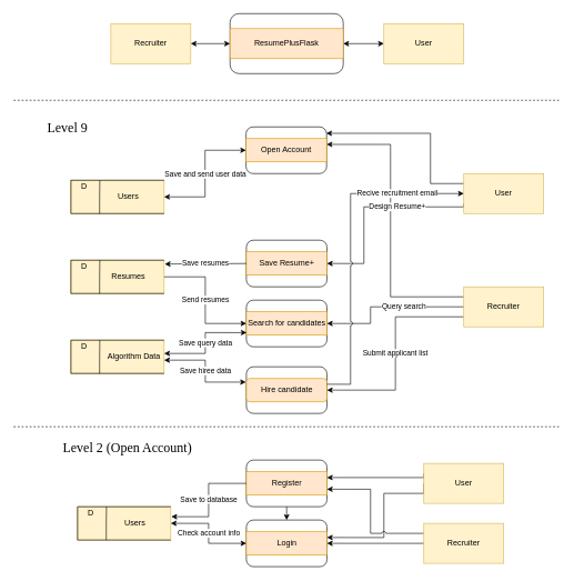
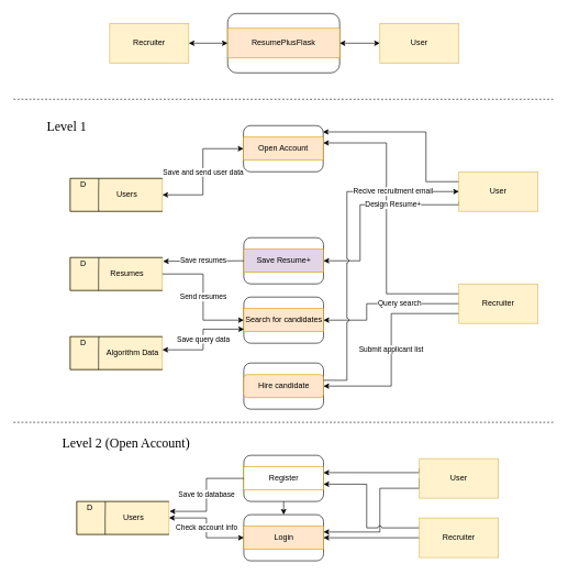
  <mxCell id="0" />
  <mxCell id="1" parent="0" />
  <mxCell id="2" value="Recruiter" style="rounded=0;whiteSpace=wrap;html=1;fillColor=#fff2cc;strokeColor=#d6b656;" vertex="1" parent="1"><mxGeometry x="166" y="35" width="120" height="60" as="geometry" /></mxCell>
  <mxCell id="3" style="edgeStyle=orthogonalEdgeStyle;rounded=0;orthogonalLoop=1;jettySize=auto;html=1;exitX=0;exitY=0.5;exitDx=0;exitDy=0;entryX=1;entryY=0.5;entryDx=0;entryDy=0;startArrow=classic;startFill=1;" edge="1" parent="1" source="4" target="7"><mxGeometry relative="1" as="geometry" /></mxCell>
  <mxCell id="4" value="User" style="rounded=0;whiteSpace=wrap;html=1;fillColor=#fff2cc;strokeColor=#d6b656;" vertex="1" parent="1"><mxGeometry x="576" y="35" width="120" height="60" as="geometry" /></mxCell>
  <mxCell id="5" value="" style="group" vertex="1" connectable="0" parent="1"><mxGeometry x="345" y="20" width="170" height="90" as="geometry" /></mxCell>
  <mxCell id="6" value="" style="rounded=1;whiteSpace=wrap;html=1;" vertex="1" parent="5"><mxGeometry width="170" height="90" as="geometry" /></mxCell>
  <mxCell id="7" value="ResumePlusFlask" style="rounded=0;whiteSpace=wrap;html=1;fillColor=#ffe6cc;strokeColor=#d79b00;" vertex="1" parent="5"><mxGeometry y="22.5" width="170" height="45" as="geometry" /></mxCell>
  <mxCell id="8" value="" style="endArrow=classic;html=1;exitX=1;exitY=0.5;exitDx=0;exitDy=0;entryX=0;entryY=0.5;entryDx=0;entryDy=0;endFill=1;startArrow=classic;startFill=1;" edge="1" parent="1" source="2" target="7"><mxGeometry width="50" height="50" relative="1" as="geometry"><mxPoint x="406" y="250" as="sourcePoint" /><mxPoint x="456" y="200" as="targetPoint" /></mxGeometry></mxCell>
  <mxCell id="9" value="" style="endArrow=none;dashed=1;html=1;" edge="1" parent="1"><mxGeometry width="50" height="50" relative="1" as="geometry"><mxPoint x="20" y="150" as="sourcePoint" /><mxPoint x="840" y="150" as="targetPoint" /></mxGeometry></mxCell>
  <mxCell id="10" value="" style="edgeStyle=orthogonalEdgeStyle;rounded=0;orthogonalLoop=1;jettySize=auto;html=1;exitX=0;exitY=0.25;exitDx=0;exitDy=0;entryX=1;entryY=0.25;entryDx=0;entryDy=0;startArrow=none;startFill=0;endArrow=classic;endFill=1;jumpStyle=arc;" edge="1" parent="1" source="13" target="19"><mxGeometry x="-0.012" y="-30" relative="1" as="geometry"><Array as="points"><mxPoint x="586" y="445" /><mxPoint x="586" y="216" /><mxPoint x="490" y="216" /></Array><mxPoint as="offset" /></mxGeometry></mxCell>
  <mxCell id="11" value="Submit applicant list" style="edgeStyle=orthogonalEdgeStyle;rounded=0;jumpStyle=arc;orthogonalLoop=1;jettySize=auto;html=1;exitX=0;exitY=0.75;exitDx=0;exitDy=0;entryX=1;entryY=0.5;entryDx=0;entryDy=0;startArrow=none;startFill=0;endArrow=classic;endFill=1;" edge="1" parent="1" source="13" target="28"><mxGeometry relative="1" as="geometry" /></mxCell>
  <mxCell id="12" value="Query search" style="edgeStyle=orthogonalEdgeStyle;rounded=0;jumpStyle=arc;orthogonalLoop=1;jettySize=auto;html=1;exitX=0;exitY=0.5;exitDx=0;exitDy=0;entryX=1;entryY=0.5;entryDx=0;entryDy=0;startArrow=none;startFill=0;endArrow=classic;endFill=1;" edge="1" parent="1" source="13" target="25"><mxGeometry x="-0.219" relative="1" as="geometry"><Array as="points"><mxPoint x="556" y="460" /><mxPoint x="556" y="485" /></Array><mxPoint as="offset" /></mxGeometry></mxCell>
  <mxCell id="13" value="Recruiter" style="rounded=0;whiteSpace=wrap;html=1;fillColor=#fff2cc;strokeColor=#d6b656;" vertex="1" parent="1"><mxGeometry x="696" y="430" width="120" height="60" as="geometry" /></mxCell>
  <mxCell id="14" value="Design Resume+" style="edgeStyle=orthogonalEdgeStyle;rounded=0;orthogonalLoop=1;jettySize=auto;html=1;exitX=0;exitY=0.75;exitDx=0;exitDy=0;entryX=1;entryY=0.5;entryDx=0;entryDy=0;startArrow=none;startFill=0;endArrow=classic;endFill=1;jumpStyle=arc;" edge="1" parent="1" source="16" target="22"><mxGeometry x="-0.289" relative="1" as="geometry"><Array as="points"><mxPoint x="546" y="310" /><mxPoint x="546" y="395" /></Array><mxPoint as="offset" /></mxGeometry></mxCell>
  <mxCell id="15" value="" style="edgeStyle=orthogonalEdgeStyle;rounded=0;jumpStyle=arc;orthogonalLoop=1;jettySize=auto;html=1;entryX=0.995;entryY=0.137;entryDx=0;entryDy=0;entryPerimeter=0;startArrow=none;startFill=0;endArrow=classic;endFill=1;exitX=0;exitY=0.25;exitDx=0;exitDy=0;" edge="1" parent="1" source="16" target="18"><mxGeometry relative="1" as="geometry"><mxPoint x="646" y="275" as="sourcePoint" /><Array as="points"><mxPoint x="646" y="275" /><mxPoint x="646" y="200" /></Array></mxGeometry></mxCell>
  <mxCell id="16" value="User" style="rounded=0;whiteSpace=wrap;html=1;fillColor=#fff2cc;strokeColor=#d6b656;" vertex="1" parent="1"><mxGeometry x="696" y="260" width="120" height="60" as="geometry" /></mxCell>
  <mxCell id="17" value="" style="group;fillColor=#ffffff;" vertex="1" connectable="0" parent="1"><mxGeometry x="369" y="190" width="121" height="70" as="geometry" /></mxCell>
  <mxCell id="18" value="" style="rounded=1;whiteSpace=wrap;html=1;" vertex="1" parent="17"><mxGeometry width="121" height="70" as="geometry" /></mxCell>
  <mxCell id="19" value="Open Account" style="rounded=0;whiteSpace=wrap;html=1;fillColor=#ffe6cc;strokeColor=#d79b00;" vertex="1" parent="17"><mxGeometry y="17.5" width="121" height="35" as="geometry" /></mxCell>
  <mxCell id="20" value="" style="group" vertex="1" connectable="0" parent="1"><mxGeometry x="369.5" y="360" width="121" height="70" as="geometry" /></mxCell>
  <mxCell id="21" value="" style="rounded=1;whiteSpace=wrap;html=1;" vertex="1" parent="20"><mxGeometry width="121" height="70" as="geometry" /></mxCell>
- <mxCell id="22" value="Save Resume+" style="rounded=0;whiteSpace=wrap;html=1;fillColor=#ffe6cc;strokeColor=#d79b00;" vertex="1" parent="20"><mxGeometry y="17.5" width="121" height="35" as="geometry" /></mxCell>
+ <mxCell id="22" value="Save Resume+" style="rounded=0;whiteSpace=wrap;html=1;fillColor=#e1d5e7;strokeColor=#d79b00;" vertex="1" parent="20"><mxGeometry y="17.5" width="121" height="35" as="geometry" /></mxCell>
  <mxCell id="23" value="" style="group" vertex="1" connectable="0" parent="1"><mxGeometry x="369.5" y="450" width="121" height="70" as="geometry" /></mxCell>
  <mxCell id="24" value="" style="rounded=1;whiteSpace=wrap;html=1;" vertex="1" parent="23"><mxGeometry width="121" height="70" as="geometry" /></mxCell>
  <mxCell id="25" value="Search for candidates" style="rounded=0;whiteSpace=wrap;html=1;fillColor=#ffe6cc;strokeColor=#d79b00;" vertex="1" parent="23"><mxGeometry y="17.5" width="121" height="35" as="geometry" /></mxCell>
  <mxCell id="26" value="" style="group" vertex="1" connectable="0" parent="1"><mxGeometry x="369.5" y="550" width="121" height="70" as="geometry" /></mxCell>
  <mxCell id="27" value="" style="rounded=1;whiteSpace=wrap;html=1;" vertex="1" parent="26"><mxGeometry width="121" height="70" as="geometry" /></mxCell>
  <mxCell id="28" value="Hire candidate" style="whiteSpace=wrap;html=1;fillColor=#ffe6cc;strokeColor=#d79b00;rounded=1;" vertex="1" parent="26"><mxGeometry y="17.5" width="121" height="35" as="geometry" /></mxCell>
  <mxCell id="29" value="" style="group;fillColor=#fff2cc;strokeColor=#d6b656;" vertex="1" connectable="0" parent="1"><mxGeometry x="106" y="390" width="140" height="50" as="geometry" /></mxCell>
  <mxCell id="30" value="D" style="text;html=1;strokeColor=none;fillColor=none;align=center;verticalAlign=middle;whiteSpace=wrap;rounded=0;" vertex="1" parent="29"><mxGeometry width="40" height="20" as="geometry" /></mxCell>
  <mxCell id="31" value="" style="group" vertex="1" connectable="0" parent="29"><mxGeometry width="140" height="50" as="geometry" /></mxCell>
  <mxCell id="32" value="" style="strokeWidth=1;html=1;shape=mxgraph.flowchart.annotation_1;align=left;pointerEvents=1;fillColor=#ffffff;" vertex="1" parent="31"><mxGeometry width="140" height="50" as="geometry" /></mxCell>
  <mxCell id="33" value="" style="endArrow=none;html=1;entryX=0.31;entryY=0.001;entryDx=0;entryDy=0;entryPerimeter=0;" edge="1" parent="31" target="32"><mxGeometry width="50" height="50" relative="1" as="geometry"><mxPoint x="43.077" y="50" as="sourcePoint" /><mxPoint x="42" as="targetPoint" /><Array as="points"><mxPoint x="43.077" y="25" /></Array></mxGeometry></mxCell>
  <mxCell id="34" value="Resumes" style="text;html=1;strokeColor=none;fillColor=none;align=center;verticalAlign=middle;whiteSpace=wrap;rounded=0;" vertex="1" parent="31"><mxGeometry x="64.615" y="15" width="43.077" height="20" as="geometry" /></mxCell>
  <mxCell id="35" value="Save resumes" style="edgeStyle=orthogonalEdgeStyle;rounded=0;jumpStyle=arc;orthogonalLoop=1;jettySize=auto;html=1;exitX=0;exitY=0.5;exitDx=0;exitDy=0;startArrow=none;startFill=0;endArrow=classic;endFill=1;entryX=1.007;entryY=0.117;entryDx=0;entryDy=0;entryPerimeter=0;" edge="1" parent="1" source="22" target="32"><mxGeometry relative="1" as="geometry"><mxPoint x="276" y="410" as="targetPoint" /></mxGeometry></mxCell>
  <mxCell id="36" value="" style="group;fillColor=#fff2cc;strokeColor=#d6b656;" vertex="1" connectable="0" parent="1"><mxGeometry x="106" y="270" width="140" height="50" as="geometry" /></mxCell>
  <mxCell id="37" value="D" style="text;html=1;strokeColor=none;fillColor=none;align=center;verticalAlign=middle;whiteSpace=wrap;rounded=0;" vertex="1" parent="36"><mxGeometry width="40" height="20" as="geometry" /></mxCell>
  <mxCell id="38" value="" style="group" vertex="1" connectable="0" parent="36"><mxGeometry width="140" height="50" as="geometry" /></mxCell>
  <mxCell id="39" value="" style="strokeWidth=1;html=1;shape=mxgraph.flowchart.annotation_1;align=left;pointerEvents=1;fillColor=#ffffff;" vertex="1" parent="38"><mxGeometry width="140" height="50" as="geometry" /></mxCell>
  <mxCell id="40" value="" style="endArrow=none;html=1;entryX=0.31;entryY=0.001;entryDx=0;entryDy=0;entryPerimeter=0;" edge="1" parent="38" target="39"><mxGeometry width="50" height="50" relative="1" as="geometry"><mxPoint x="43.077" y="50" as="sourcePoint" /><mxPoint x="42" as="targetPoint" /><Array as="points"><mxPoint x="43.077" y="25" /></Array></mxGeometry></mxCell>
  <mxCell id="41" value="Users" style="text;html=1;strokeColor=none;fillColor=none;align=center;verticalAlign=middle;whiteSpace=wrap;rounded=0;" vertex="1" parent="38"><mxGeometry x="64.615" y="15" width="43.077" height="20" as="geometry" /></mxCell>
  <mxCell id="42" value="" style="group;fillColor=#fff2cc;strokeColor=#d6b656;" vertex="1" connectable="0" parent="1"><mxGeometry x="106" y="510" width="140" height="50" as="geometry" /></mxCell>
  <mxCell id="43" value="D" style="text;html=1;strokeColor=none;fillColor=none;align=center;verticalAlign=middle;whiteSpace=wrap;rounded=0;" vertex="1" parent="42"><mxGeometry width="40" height="20" as="geometry" /></mxCell>
  <mxCell id="44" value="" style="group" vertex="1" connectable="0" parent="42"><mxGeometry width="140" height="50" as="geometry" /></mxCell>
  <mxCell id="45" value="" style="strokeWidth=1;html=1;shape=mxgraph.flowchart.annotation_1;align=left;pointerEvents=1;fillColor=#ffffff;" vertex="1" parent="44"><mxGeometry width="140" height="50" as="geometry" /></mxCell>
  <mxCell id="46" value="" style="endArrow=none;html=1;entryX=0.31;entryY=0.001;entryDx=0;entryDy=0;entryPerimeter=0;" edge="1" parent="44" target="45"><mxGeometry width="50" height="50" relative="1" as="geometry"><mxPoint x="43.077" y="50" as="sourcePoint" /><mxPoint x="42" as="targetPoint" /><Array as="points"><mxPoint x="43.077" y="25" /></Array></mxGeometry></mxCell>
  <mxCell id="47" value="Algorithm Data" style="text;html=1;strokeColor=none;fillColor=none;align=center;verticalAlign=middle;whiteSpace=wrap;rounded=0;" vertex="1" parent="44"><mxGeometry x="50" y="15" width="90" height="20" as="geometry" /></mxCell>
  <mxCell id="48" value="Save and send user data" style="edgeStyle=orthogonalEdgeStyle;rounded=0;jumpStyle=arc;orthogonalLoop=1;jettySize=auto;html=1;exitX=0;exitY=0.5;exitDx=0;exitDy=0;entryX=1;entryY=0.5;entryDx=0;entryDy=0;entryPerimeter=0;startArrow=classic;startFill=1;endArrow=classic;endFill=1;" edge="1" parent="1" source="19" target="39"><mxGeometry relative="1" as="geometry" /></mxCell>
  <mxCell id="49" value="Send resumes" style="edgeStyle=orthogonalEdgeStyle;rounded=0;jumpStyle=arc;orthogonalLoop=1;jettySize=auto;html=1;exitX=1;exitY=0.5;exitDx=0;exitDy=0;exitPerimeter=0;entryX=0;entryY=0.5;entryDx=0;entryDy=0;startArrow=none;startFill=0;endArrow=classic;endFill=1;" edge="1" parent="1" source="32" target="25"><mxGeometry relative="1" as="geometry" /></mxCell>
  <mxCell id="50" value="Save query data" style="edgeStyle=orthogonalEdgeStyle;rounded=0;jumpStyle=arc;orthogonalLoop=1;jettySize=auto;html=1;exitX=1;exitY=0.25;exitDx=0;exitDy=0;entryX=0.003;entryY=0.892;entryDx=0;entryDy=0;entryPerimeter=0;startArrow=classic;startFill=1;endArrow=classic;endFill=1;" edge="1" parent="1" source="47" target="25"><mxGeometry relative="1" as="geometry" /></mxCell>
- <mxCell id="51" value="Save hiree data" style="edgeStyle=orthogonalEdgeStyle;rounded=0;jumpStyle=arc;orthogonalLoop=1;jettySize=auto;html=1;exitX=1;exitY=0.75;exitDx=0;exitDy=0;entryX=-0.006;entryY=0.157;entryDx=0;entryDy=0;entryPerimeter=0;startArrow=classic;startFill=1;endArrow=classic;endFill=1;" edge="1" parent="1" source="47" target="28"><mxGeometry relative="1" as="geometry" /></mxCell>
  <mxCell id="52" value="" style="endArrow=none;dashed=1;html=1;" edge="1" parent="1"><mxGeometry width="50" height="50" relative="1" as="geometry"><mxPoint x="20" y="640" as="sourcePoint" /><mxPoint x="840" y="640" as="targetPoint" /></mxGeometry></mxCell>
- <mxCell id="53" value="&lt;font style=&quot;font-size: 20px&quot; face=&quot;Lucida Console&quot;&gt;Level 9&lt;/font&gt;" style="text;html=1;strokeColor=none;fillColor=none;align=center;verticalAlign=middle;whiteSpace=wrap;rounded=0;" vertex="1" parent="1"><mxGeometry x="46" y="180" width="110" height="20" as="geometry" /></mxCell>
+ <mxCell id="53" value="&lt;font style=&quot;font-size: 20px&quot; face=&quot;Lucida Console&quot;&gt;Level 1&lt;/font&gt;" style="text;html=1;strokeColor=none;fillColor=none;align=center;verticalAlign=middle;whiteSpace=wrap;rounded=0;" vertex="1" parent="1"><mxGeometry x="46" y="180" width="110" height="20" as="geometry" /></mxCell>
  <mxCell id="54" value="&lt;font style=&quot;font-size: 20px&quot; face=&quot;Lucida Console&quot;&gt;Level 2 (Open Account)&lt;/font&gt;" style="text;html=1;strokeColor=none;fillColor=none;align=center;verticalAlign=middle;whiteSpace=wrap;rounded=0;" vertex="1" parent="1"><mxGeometry x="46" y="660" width="290" height="20" as="geometry" /></mxCell>
  <mxCell id="55" value="" style="edgeStyle=orthogonalEdgeStyle;rounded=0;jumpStyle=arc;orthogonalLoop=1;jettySize=auto;html=1;exitX=0;exitY=0.25;exitDx=0;exitDy=0;entryX=1;entryY=0.25;entryDx=0;entryDy=0;startArrow=none;startFill=0;endArrow=classic;endFill=1;" edge="1" parent="1" source="57" target="69"><mxGeometry relative="1" as="geometry"><Array as="points"><mxPoint x="636" y="716" /></Array></mxGeometry></mxCell>
  <mxCell id="56" style="edgeStyle=orthogonalEdgeStyle;rounded=0;jumpStyle=arc;orthogonalLoop=1;jettySize=auto;html=1;exitX=0;exitY=0.5;exitDx=0;exitDy=0;entryX=1;entryY=0.25;entryDx=0;entryDy=0;startArrow=none;startFill=0;endArrow=classic;endFill=1;" edge="1" parent="1" source="57" target="72"><mxGeometry relative="1" as="geometry"><Array as="points"><mxPoint x="636" y="740" /><mxPoint x="576" y="740" /><mxPoint x="576" y="806" /></Array></mxGeometry></mxCell>
  <mxCell id="57" value="User" style="rounded=0;whiteSpace=wrap;html=1;fillColor=#fff2cc;strokeColor=#d6b656;" vertex="1" parent="1"><mxGeometry x="636" y="695" width="120" height="60" as="geometry" /></mxCell>
  <mxCell id="58" value="" style="group;fillColor=#fff2cc;strokeColor=#d6b656;" vertex="1" connectable="0" parent="1"><mxGeometry x="116" y="760" width="140" height="50" as="geometry" /></mxCell>
  <mxCell id="59" value="D" style="text;html=1;strokeColor=none;fillColor=none;align=center;verticalAlign=middle;whiteSpace=wrap;rounded=0;" vertex="1" parent="58"><mxGeometry width="40" height="20" as="geometry" /></mxCell>
  <mxCell id="60" value="" style="group" vertex="1" connectable="0" parent="58"><mxGeometry width="140" height="50" as="geometry" /></mxCell>
  <mxCell id="61" value="" style="strokeWidth=1;html=1;shape=mxgraph.flowchart.annotation_1;align=left;pointerEvents=1;fillColor=#ffffff;" vertex="1" parent="60"><mxGeometry width="140" height="50" as="geometry" /></mxCell>
  <mxCell id="62" value="" style="endArrow=none;html=1;entryX=0.31;entryY=0.001;entryDx=0;entryDy=0;entryPerimeter=0;" edge="1" parent="60" target="61"><mxGeometry width="50" height="50" relative="1" as="geometry"><mxPoint x="43.077" y="50" as="sourcePoint" /><mxPoint x="42" as="targetPoint" /><Array as="points"><mxPoint x="43.077" y="25" /></Array></mxGeometry></mxCell>
  <mxCell id="63" value="Users" style="text;html=1;strokeColor=none;fillColor=none;align=center;verticalAlign=middle;whiteSpace=wrap;rounded=0;" vertex="1" parent="60"><mxGeometry x="64.615" y="15" width="43.077" height="20" as="geometry" /></mxCell>
  <mxCell id="64" value="" style="edgeStyle=orthogonalEdgeStyle;rounded=0;jumpStyle=arc;orthogonalLoop=1;jettySize=auto;html=1;exitX=0;exitY=0.25;exitDx=0;exitDy=0;entryX=1;entryY=0.75;entryDx=0;entryDy=0;startArrow=none;startFill=0;endArrow=classic;endFill=1;" edge="1" parent="1" source="66" target="69"><mxGeometry relative="1" as="geometry"><Array as="points"><mxPoint x="556" y="800" /><mxPoint x="556" y="734" /></Array></mxGeometry></mxCell>
  <mxCell id="65" style="edgeStyle=orthogonalEdgeStyle;rounded=0;jumpStyle=arc;orthogonalLoop=1;jettySize=auto;html=1;exitX=0;exitY=0.5;exitDx=0;exitDy=0;entryX=1;entryY=0.5;entryDx=0;entryDy=0;startArrow=none;startFill=0;endArrow=classic;endFill=1;" edge="1" parent="1" source="66" target="72"><mxGeometry relative="1" as="geometry"><Array as="points"><mxPoint x="606" y="815" /><mxPoint x="606" y="815" /></Array></mxGeometry></mxCell>
  <mxCell id="66" value="Recruiter" style="rounded=0;whiteSpace=wrap;html=1;fillColor=#fff2cc;strokeColor=#d6b656;" vertex="1" parent="1"><mxGeometry x="636" y="785" width="120" height="60" as="geometry" /></mxCell>
  <mxCell id="67" value="" style="group" vertex="1" connectable="0" parent="1"><mxGeometry x="369.5" y="690" width="121" height="70" as="geometry" /></mxCell>
  <mxCell id="68" value="" style="rounded=1;whiteSpace=wrap;html=1;" vertex="1" parent="67"><mxGeometry width="121" height="70" as="geometry" /></mxCell>
- <mxCell id="69" value="Register" style="rounded=0;whiteSpace=wrap;html=1;fillColor=#ffe6cc;strokeColor=#d79b00;" vertex="1" parent="67"><mxGeometry y="17.5" width="121" height="35" as="geometry" /></mxCell>
+ <mxCell id="69" value="Register" style="rounded=0;whiteSpace=wrap;html=1;fillColor=#ffffff;strokeColor=#d79b00;" vertex="1" parent="67"><mxGeometry y="17.5" width="121" height="35" as="geometry" /></mxCell>
  <mxCell id="70" value="" style="group" vertex="1" connectable="0" parent="1"><mxGeometry x="369.5" y="780" width="121" height="70" as="geometry" /></mxCell>
  <mxCell id="71" value="" style="rounded=1;whiteSpace=wrap;html=1;" vertex="1" parent="70"><mxGeometry width="121" height="70" as="geometry" /></mxCell>
  <mxCell id="72" value="Login" style="rounded=0;whiteSpace=wrap;html=1;fillColor=#ffe6cc;strokeColor=#d79b00;" vertex="1" parent="70"><mxGeometry y="17.5" width="121" height="35" as="geometry" /></mxCell>
  <mxCell id="73" value="Save to database" style="edgeStyle=orthogonalEdgeStyle;rounded=0;jumpStyle=arc;orthogonalLoop=1;jettySize=auto;html=1;exitX=0;exitY=0.5;exitDx=0;exitDy=0;entryX=1.006;entryY=0.3;entryDx=0;entryDy=0;entryPerimeter=0;startArrow=none;startFill=0;endArrow=classic;endFill=1;" edge="1" parent="1" source="69" target="61"><mxGeometry relative="1" as="geometry" /></mxCell>
  <mxCell id="74" value="Check account info" style="edgeStyle=orthogonalEdgeStyle;rounded=0;jumpStyle=arc;orthogonalLoop=1;jettySize=auto;html=1;exitX=1;exitY=0.5;exitDx=0;exitDy=0;exitPerimeter=0;entryX=0;entryY=0.5;entryDx=0;entryDy=0;startArrow=classic;startFill=1;endArrow=classic;endFill=1;" edge="1" parent="1" source="61" target="72"><mxGeometry relative="1" as="geometry" /></mxCell>
  <mxCell id="75" value="Recive recruitment email" style="edgeStyle=orthogonalEdgeStyle;rounded=0;jumpStyle=arc;orthogonalLoop=1;jettySize=auto;html=1;exitX=1;exitY=0.25;exitDx=0;exitDy=0;entryX=0;entryY=0.5;entryDx=0;entryDy=0;startArrow=none;startFill=0;endArrow=classic;endFill=1;" edge="1" parent="1" source="28" target="16"><mxGeometry x="0.593" relative="1" as="geometry"><Array as="points"><mxPoint x="526" y="576" /><mxPoint x="526" y="290" /></Array><mxPoint as="offset" /></mxGeometry></mxCell>
  <mxCell id="76" style="edgeStyle=orthogonalEdgeStyle;rounded=0;jumpStyle=arc;orthogonalLoop=1;jettySize=auto;html=1;exitX=0.5;exitY=1;exitDx=0;exitDy=0;entryX=0.5;entryY=0;entryDx=0;entryDy=0;startArrow=none;startFill=0;endArrow=classic;endFill=1;" edge="1" parent="1" source="68" target="71"><mxGeometry relative="1" as="geometry" /></mxCell>
